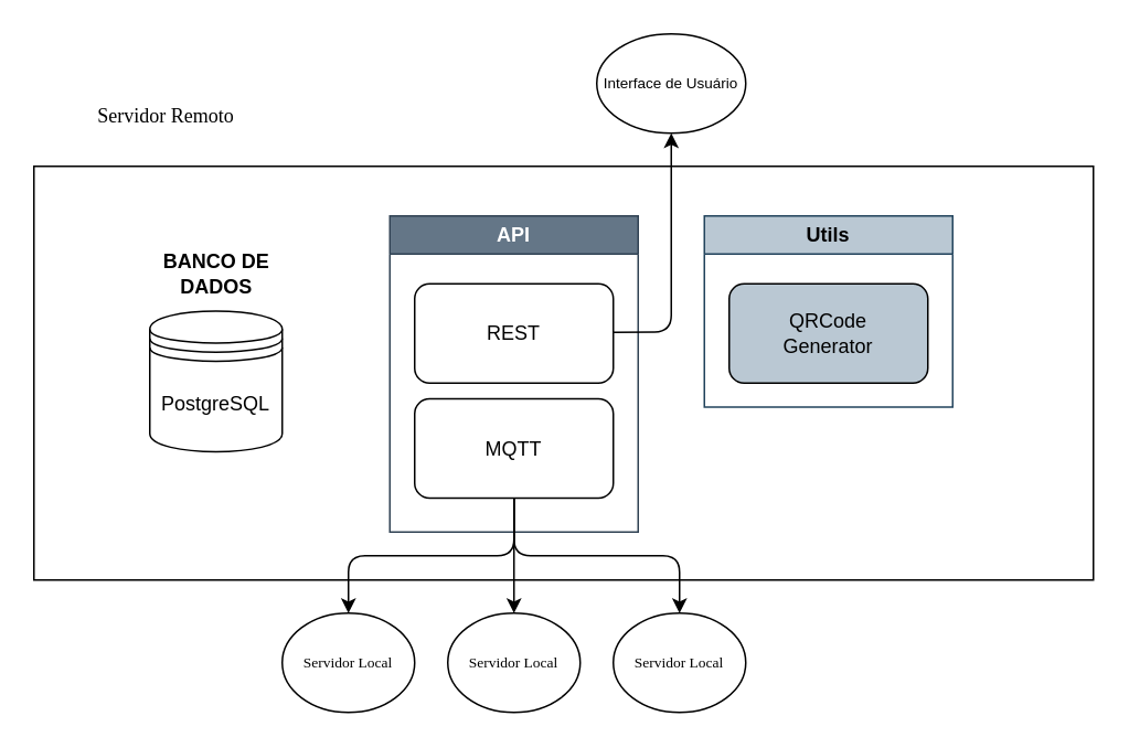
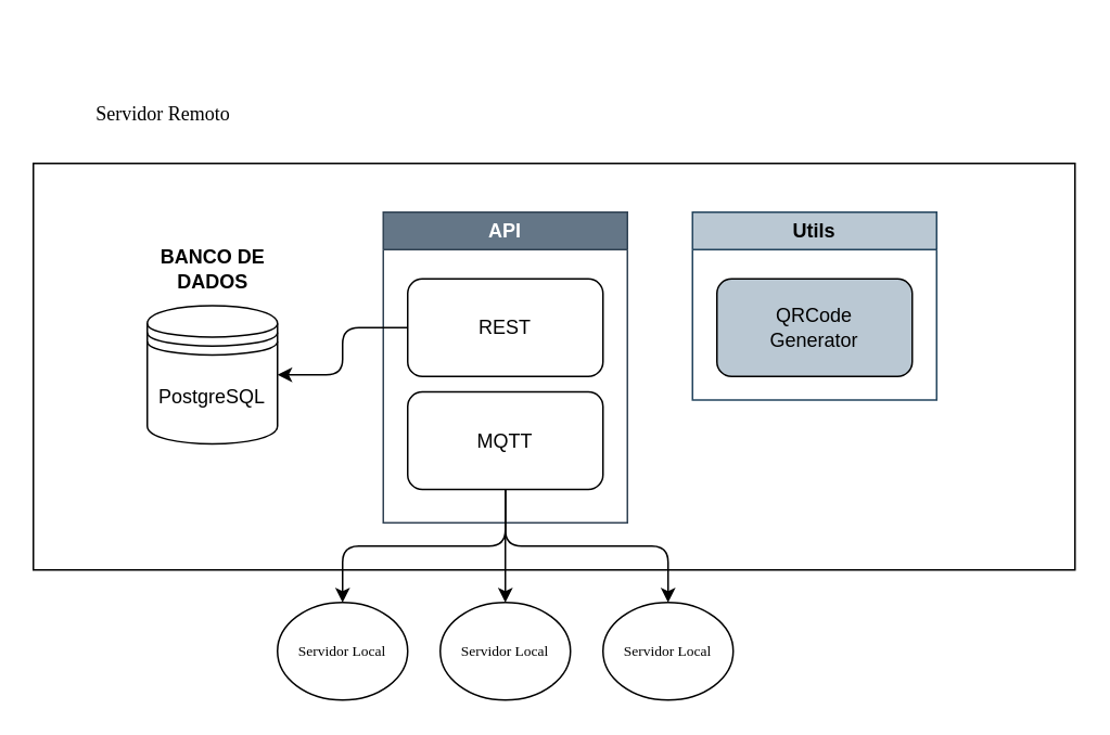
  <mxCell id="0" />
  <mxCell id="1" parent="0" />
  <mxCell id="2" value="" style="rounded=0;whiteSpace=wrap;html=1;" parent="1" vertex="1"><mxGeometry x="20" y="100" width="640" height="250" as="geometry" /></mxCell>
  <mxCell id="3" value="Servidor Remoto" style="text;html=1;align=center;verticalAlign=middle;whiteSpace=wrap;rounded=0;fontFamily=Stretch Pro;" parent="1" vertex="1"><mxGeometry x="20" y="55" width="160" height="30" as="geometry" /></mxCell>
  <mxCell id="4" value="API" style="swimlane;whiteSpace=wrap;html=1;fillColor=#647687;strokeColor=#314354;fontColor=#ffffff;" vertex="1" parent="1"><mxGeometry x="235" y="130" width="150" height="191" as="geometry" /></mxCell>
  <mxCell id="5" value="REST" style="rounded=1;whiteSpace=wrap;html=1;" vertex="1" parent="4"><mxGeometry x="15" y="41" width="120" height="60" as="geometry" /></mxCell>
  <mxCell id="6" value="MQTT" style="rounded=1;whiteSpace=wrap;html=1;" vertex="1" parent="4"><mxGeometry x="15" y="110.5" width="120" height="60" as="geometry" /></mxCell>
  <mxCell id="7" value="Utils" style="swimlane;whiteSpace=wrap;html=1;fillColor=#bac8d3;strokeColor=#23445d;" vertex="1" parent="1"><mxGeometry x="425" y="130" width="150" height="115.5" as="geometry" /></mxCell>
  <mxCell id="8" value="QRCode&lt;div&gt;Generator&lt;/div&gt;" style="rounded=1;whiteSpace=wrap;html=1;fillColor=#bac8d3;" vertex="1" parent="7"><mxGeometry x="15" y="41" width="120" height="60" as="geometry" /></mxCell>
  <mxCell id="9" value="" style="group" vertex="1" connectable="0" parent="1"><mxGeometry x="90" y="150" width="80" height="122.5" as="geometry" /></mxCell>
  <mxCell id="10" value="PostgreSQL" style="shape=datastore;whiteSpace=wrap;html=1;" parent="9" vertex="1"><mxGeometry y="37.5" width="80" height="85" as="geometry" /></mxCell>
  <mxCell id="11" value="&lt;b&gt;&lt;font style=&quot;color: rgb(0, 0, 0);&quot;&gt;BANCO DE DADOS&lt;/font&gt;&lt;/b&gt;" style="text;html=1;align=center;verticalAlign=middle;whiteSpace=wrap;rounded=0;" parent="9" vertex="1"><mxGeometry x="4.5" width="71" height="30" as="geometry" /></mxCell>
  <mxCell id="12" value="Servidor Local" style="ellipse;whiteSpace=wrap;html=1;fontFamily=Stretch Pro;fontSize=9;" vertex="1" parent="1"><mxGeometry x="270" y="370" width="80" height="60" as="geometry" /></mxCell>
  <mxCell id="13" value="Servidor Local" style="ellipse;whiteSpace=wrap;html=1;fontFamily=Stretch Pro;fontSize=9;" vertex="1" parent="1"><mxGeometry x="170" y="370" width="80" height="60" as="geometry" /></mxCell>
  <mxCell id="14" value="Servidor Local" style="ellipse;whiteSpace=wrap;html=1;fontFamily=Stretch Pro;fontSize=9;" vertex="1" parent="1"><mxGeometry x="370" y="370" width="80" height="60" as="geometry" /></mxCell>
  <mxCell id="15" style="edgeStyle=orthogonalEdgeStyle;html=1;entryX=0.5;entryY=0;entryDx=0;entryDy=0;" edge="1" parent="1" source="6" target="13"><mxGeometry relative="1" as="geometry" /></mxCell>
  <mxCell id="16" style="edgeStyle=orthogonalEdgeStyle;html=1;" edge="1" parent="1" source="6" target="12"><mxGeometry relative="1" as="geometry" /></mxCell>
  <mxCell id="17" style="edgeStyle=orthogonalEdgeStyle;html=1;entryX=0.5;entryY=0;entryDx=0;entryDy=0;" edge="1" parent="1" source="6" target="14"><mxGeometry relative="1" as="geometry" /></mxCell>
- <mxCell id="19" style="edgeStyle=none;html=1;entryX=0.5;entryY=1;entryDx=0;entryDy=0;" edge="1" parent="1" source="5" target="20"><mxGeometry relative="1" as="geometry"><mxPoint x="420" y="80" as="targetPoint" /><Array as="points"><mxPoint x="405" y="200" /></Array></mxGeometry></mxCell>
- <mxCell id="20" value="&lt;font face=&quot;Helvetica&quot;&gt;Interface de Usuário&lt;/font&gt;" style="ellipse;whiteSpace=wrap;html=1;fontFamily=Stretch Pro;fontSize=9;" vertex="1" parent="1"><mxGeometry x="360" y="20" width="90" height="60" as="geometry" /></mxCell>
+ <mxCell id="18" style="edgeStyle=orthogonalEdgeStyle;html=1;entryX=1;entryY=0.5;entryDx=0;entryDy=0;rounded=1;" edge="1" parent="1" source="5" target="10"><mxGeometry relative="1" as="geometry" /></mxCell>
